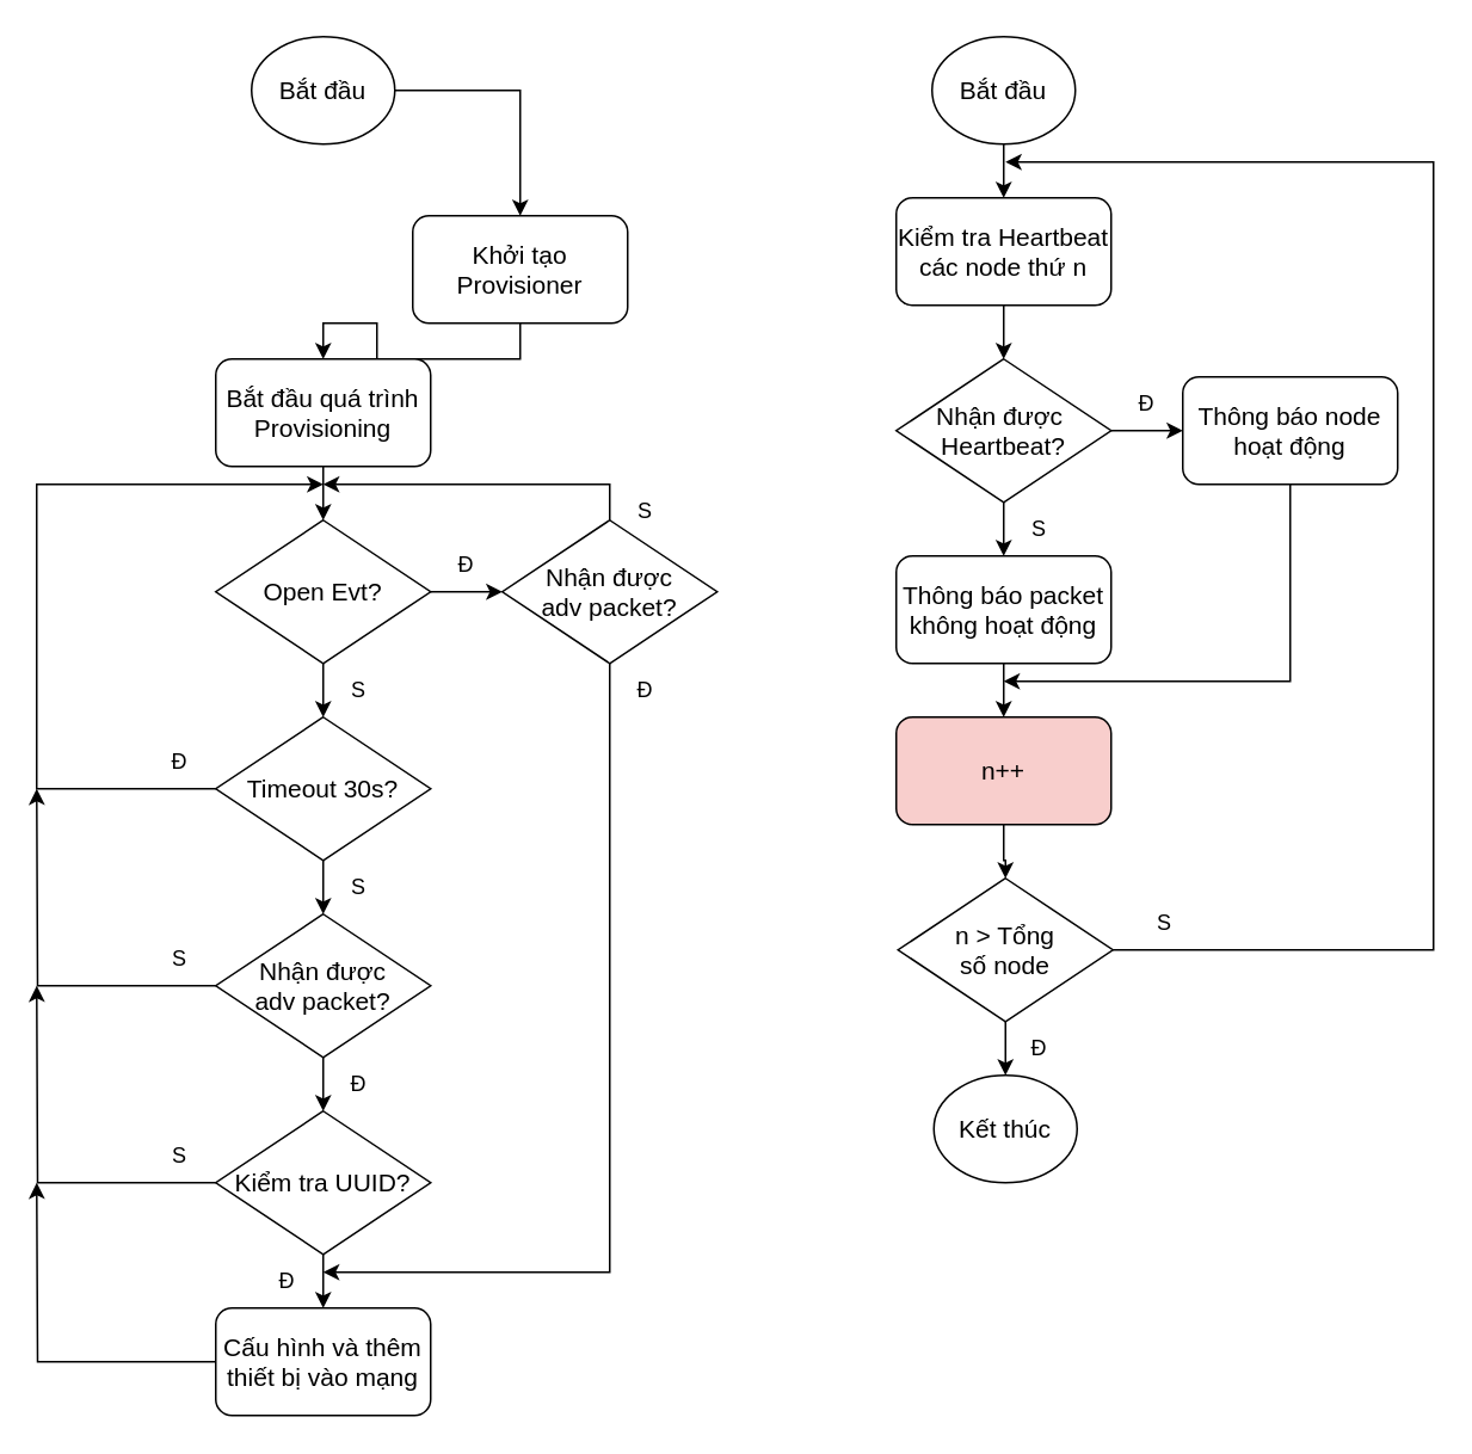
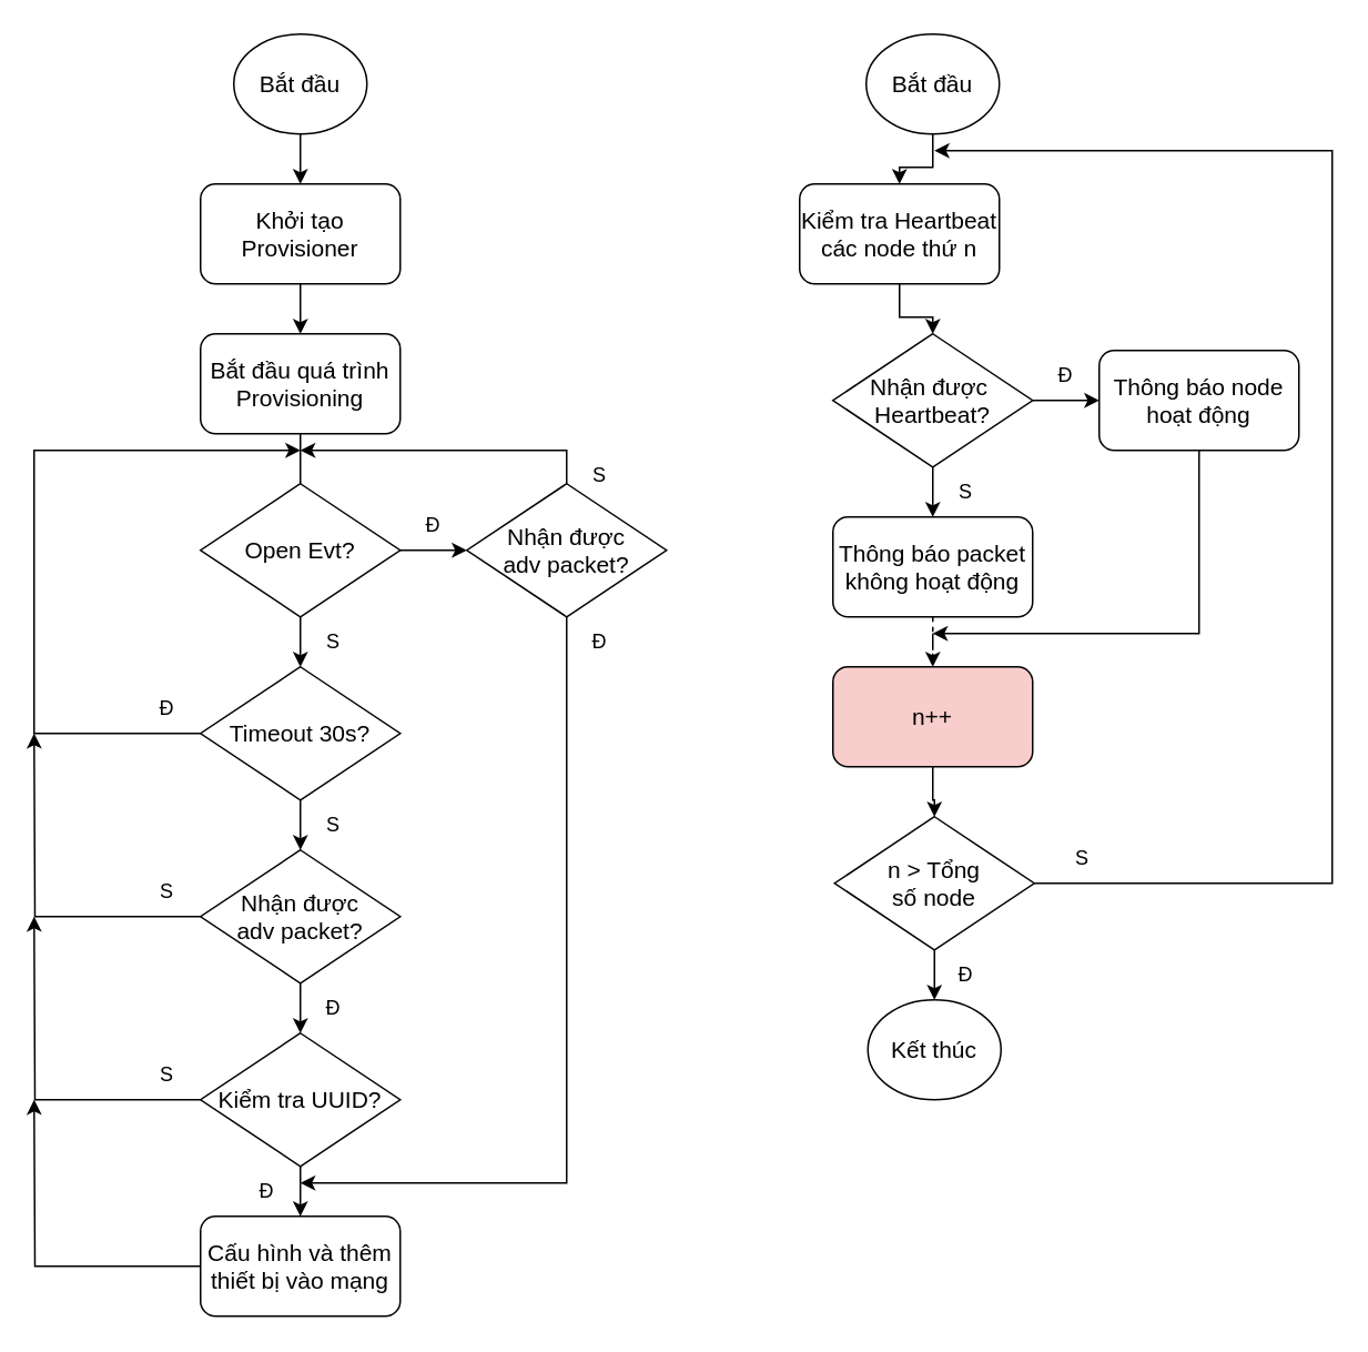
  <mxCell id="0" />
  <mxCell id="1" parent="0" />
  <mxCell id="2" value="" style="edgeStyle=orthogonalEdgeStyle;rounded=0;orthogonalLoop=1;jettySize=auto;html=1;" edge="1" parent="1" source="3" target="5"><mxGeometry relative="1" as="geometry" /></mxCell>
  <mxCell id="3" value="&lt;font style=&quot;font-size: 14px;&quot;&gt;Bắt đầu&lt;/font&gt;" style="ellipse;whiteSpace=wrap;html=1;" vertex="1" parent="1"><mxGeometry x="140" y="20" width="80" height="60" as="geometry" /></mxCell>
  <mxCell id="4" value="" style="edgeStyle=orthogonalEdgeStyle;rounded=0;orthogonalLoop=1;jettySize=auto;html=1;" edge="1" parent="1" source="5" target="7"><mxGeometry relative="1" as="geometry" /></mxCell>
- <mxCell id="5" value="&lt;font style=&quot;font-size: 14px;&quot;&gt;Khởi tạo Provisioner&lt;/font&gt;" style="rounded=1;whiteSpace=wrap;html=1;" vertex="1" parent="1"><mxGeometry x="230" y="120" width="120" height="60" as="geometry" /></mxCell>
- <mxCell id="6" value="" style="edgeStyle=orthogonalEdgeStyle;rounded=0;orthogonalLoop=1;jettySize=auto;html=1;" edge="1" parent="1" source="7" target="10"><mxGeometry relative="1" as="geometry" /></mxCell>
+ <mxCell id="5" value="&lt;font style=&quot;font-size: 14px;&quot;&gt;Khởi tạo Provisioner&lt;/font&gt;" style="rounded=1;whiteSpace=wrap;html=1;" vertex="1" parent="1"><mxGeometry x="120" y="110" width="120" height="60" as="geometry" /></mxCell>
+ <mxCell id="6" value="" style="edgeStyle=orthogonalEdgeStyle;rounded=0;orthogonalLoop=1;jettySize=auto;html=1;endArrow=none;" edge="1" parent="1" source="7" target="10"><mxGeometry relative="1" as="geometry" /></mxCell>
  <mxCell id="7" value="&lt;font style=&quot;font-size: 14px;&quot;&gt;Bắt đầu quá trình Provisioning&lt;/font&gt;" style="rounded=1;whiteSpace=wrap;html=1;" vertex="1" parent="1"><mxGeometry x="120" y="200" width="120" height="60" as="geometry" /></mxCell>
  <mxCell id="8" value="" style="edgeStyle=orthogonalEdgeStyle;rounded=0;orthogonalLoop=1;jettySize=auto;html=1;" edge="1" parent="1" source="10" target="13"><mxGeometry relative="1" as="geometry" /></mxCell>
  <mxCell id="9" value="" style="edgeStyle=orthogonalEdgeStyle;rounded=0;orthogonalLoop=1;jettySize=auto;html=1;" edge="1" parent="1" source="10" target="24"><mxGeometry relative="1" as="geometry" /></mxCell>
  <mxCell id="10" value="&lt;font style=&quot;font-size: 14px;&quot;&gt;Open Evt?&lt;/font&gt;" style="rhombus;whiteSpace=wrap;html=1;" vertex="1" parent="1"><mxGeometry x="120" y="290" width="120" height="80" as="geometry" /></mxCell>
  <mxCell id="11" value="" style="edgeStyle=orthogonalEdgeStyle;rounded=0;orthogonalLoop=1;jettySize=auto;html=1;" edge="1" parent="1" source="13" target="16"><mxGeometry relative="1" as="geometry" /></mxCell>
  <mxCell id="12" style="edgeStyle=orthogonalEdgeStyle;rounded=0;orthogonalLoop=1;jettySize=auto;html=1;" edge="1" parent="1" source="13"><mxGeometry relative="1" as="geometry"><mxPoint x="180" y="270" as="targetPoint" /><Array as="points"><mxPoint y="440" x="20" /><mxPoint y="270" x="20" /><mxPoint x="180" y="270" /></Array></mxGeometry></mxCell>
  <mxCell id="13" value="&lt;font style=&quot;font-size: 14px;&quot;&gt;Timeout 30s?&lt;/font&gt;" style="rhombus;whiteSpace=wrap;html=1;" vertex="1" parent="1"><mxGeometry x="120" y="400" width="120" height="80" as="geometry" /></mxCell>
  <mxCell id="14" value="" style="edgeStyle=orthogonalEdgeStyle;rounded=0;orthogonalLoop=1;jettySize=auto;html=1;" edge="1" parent="1" source="16" target="21"><mxGeometry relative="1" as="geometry" /></mxCell>
  <mxCell id="15" style="edgeStyle=orthogonalEdgeStyle;rounded=0;orthogonalLoop=1;jettySize=auto;html=1;" edge="1" parent="1" source="16"><mxGeometry relative="1" as="geometry"><mxPoint y="440" as="targetPoint" x="20" /></mxGeometry></mxCell>
  <mxCell id="16" value="&lt;font style=&quot;font-size: 14px;&quot;&gt;Nhận được&lt;br&gt;adv packet?&lt;/font&gt;" style="rhombus;whiteSpace=wrap;html=1;" vertex="1" parent="1"><mxGeometry x="120" y="510" width="120" height="80" as="geometry" /></mxCell>
  <mxCell id="17" style="edgeStyle=orthogonalEdgeStyle;rounded=0;orthogonalLoop=1;jettySize=auto;html=1;" edge="1" parent="1" source="18"><mxGeometry relative="1" as="geometry"><mxPoint y="660" as="targetPoint" x="20" /></mxGeometry></mxCell>
  <mxCell id="18" value="&lt;font style=&quot;font-size: 14px;&quot;&gt;Cấu hình và thêm thiết bị vào mạng&lt;/font&gt;" style="rounded=1;whiteSpace=wrap;html=1;" vertex="1" parent="1"><mxGeometry x="120" y="730" width="120" height="60" as="geometry" /></mxCell>
  <mxCell id="19" value="" style="edgeStyle=orthogonalEdgeStyle;rounded=0;orthogonalLoop=1;jettySize=auto;html=1;" edge="1" parent="1" source="21" target="18"><mxGeometry relative="1" as="geometry" /></mxCell>
  <mxCell id="20" style="edgeStyle=orthogonalEdgeStyle;rounded=0;orthogonalLoop=1;jettySize=auto;html=1;" edge="1" parent="1" source="21"><mxGeometry relative="1" as="geometry"><mxPoint y="550" as="targetPoint" x="20" /></mxGeometry></mxCell>
  <mxCell id="21" value="&lt;span style=&quot;font-size: 14px;&quot;&gt;Kiểm tra UUID?&lt;/span&gt;" style="rhombus;whiteSpace=wrap;html=1;" vertex="1" parent="1"><mxGeometry x="120" y="620" width="120" height="80" as="geometry" /></mxCell>
  <mxCell id="22" value="" style="edgeStyle=orthogonalEdgeStyle;rounded=0;orthogonalLoop=1;jettySize=auto;html=1;" edge="1" parent="1" source="24"><mxGeometry relative="1" as="geometry"><mxPoint x="180" y="710" as="targetPoint" /><Array as="points"><mxPoint x="340" y="710" /><mxPoint x="340" y="710" /></Array></mxGeometry></mxCell>
  <mxCell id="23" style="edgeStyle=orthogonalEdgeStyle;rounded=0;orthogonalLoop=1;jettySize=auto;html=1;" edge="1" parent="1" source="24"><mxGeometry relative="1" as="geometry"><mxPoint x="180" y="270" as="targetPoint" /><Array as="points"><mxPoint x="340" y="270" /></Array></mxGeometry></mxCell>
  <mxCell id="24" value="&lt;font style=&quot;font-size: 14px;&quot;&gt;Nhận được&lt;br&gt;adv packet?&lt;/font&gt;" style="rhombus;whiteSpace=wrap;html=1;" vertex="1" parent="1"><mxGeometry x="280" y="290" width="120" height="80" as="geometry" /></mxCell>
  <mxCell id="25" value="S" style="text;html=1;strokeColor=none;fillColor=none;align=center;verticalAlign=middle;whiteSpace=wrap;rounded=0;" vertex="1" parent="1"><mxGeometry x="170" y="370" width="60" height="30" as="geometry" /></mxCell>
  <mxCell id="26" value="S" style="text;html=1;strokeColor=none;fillColor=none;align=center;verticalAlign=middle;whiteSpace=wrap;rounded=0;" vertex="1" parent="1"><mxGeometry x="170" y="480" width="60" height="30" as="geometry" /></mxCell>
  <mxCell id="27" value="S" style="text;html=1;strokeColor=none;fillColor=none;align=center;verticalAlign=middle;whiteSpace=wrap;rounded=0;" vertex="1" parent="1"><mxGeometry x="70" y="520" width="60" height="30" as="geometry" /></mxCell>
  <mxCell id="28" value="S" style="text;html=1;strokeColor=none;fillColor=none;align=center;verticalAlign=middle;whiteSpace=wrap;rounded=0;" vertex="1" parent="1"><mxGeometry x="70" y="630" width="60" height="30" as="geometry" /></mxCell>
  <mxCell id="29" value="S" style="text;html=1;strokeColor=none;fillColor=none;align=center;verticalAlign=middle;whiteSpace=wrap;rounded=0;" vertex="1" parent="1"><mxGeometry x="330" y="270" width="60" height="30" as="geometry" /></mxCell>
  <mxCell id="30" value="Đ" style="text;html=1;strokeColor=none;fillColor=none;align=center;verticalAlign=middle;whiteSpace=wrap;rounded=0;" vertex="1" parent="1"><mxGeometry x="70" y="410" width="60" height="30" as="geometry" /></mxCell>
  <mxCell id="31" value="Đ" style="text;html=1;strokeColor=none;fillColor=none;align=center;verticalAlign=middle;whiteSpace=wrap;rounded=0;" vertex="1" parent="1"><mxGeometry x="130" y="700" width="60" height="30" as="geometry" /></mxCell>
  <mxCell id="32" value="Đ" style="text;html=1;strokeColor=none;fillColor=none;align=center;verticalAlign=middle;whiteSpace=wrap;rounded=0;" vertex="1" parent="1"><mxGeometry x="330" y="370" width="60" height="30" as="geometry" /></mxCell>
  <mxCell id="33" value="Đ" style="text;html=1;strokeColor=none;fillColor=none;align=center;verticalAlign=middle;whiteSpace=wrap;rounded=0;" vertex="1" parent="1"><mxGeometry x="230" y="300" width="60" height="30" as="geometry" /></mxCell>
  <mxCell id="34" value="Đ" style="text;html=1;strokeColor=none;fillColor=none;align=center;verticalAlign=middle;whiteSpace=wrap;rounded=0;" vertex="1" parent="1"><mxGeometry x="170" y="590" width="60" height="30" as="geometry" /></mxCell>
  <mxCell id="35" value="" style="edgeStyle=orthogonalEdgeStyle;rounded=0;orthogonalLoop=1;jettySize=auto;html=1;" edge="1" parent="1" source="36" target="38"><mxGeometry relative="1" as="geometry" /></mxCell>
  <mxCell id="36" value="&lt;font style=&quot;font-size: 14px;&quot;&gt;Bắt đầu&lt;/font&gt;" style="ellipse;whiteSpace=wrap;html=1;" vertex="1" parent="1"><mxGeometry x="520" y="20" width="80" height="60" as="geometry" /></mxCell>
  <mxCell id="37" value="" style="edgeStyle=orthogonalEdgeStyle;rounded=0;orthogonalLoop=1;jettySize=auto;html=1;" edge="1" parent="1" source="38" target="41"><mxGeometry relative="1" as="geometry" /></mxCell>
- <mxCell id="38" value="&lt;font style=&quot;font-size: 14px;&quot;&gt;Kiểm tra Heartbeat&lt;br&gt;các node thứ n&lt;/font&gt;" style="rounded=1;whiteSpace=wrap;html=1;" vertex="1" parent="1"><mxGeometry x="500" y="110" width="120" height="60" as="geometry" /></mxCell>
+ <mxCell id="38" value="&lt;font style=&quot;font-size: 14px;&quot;&gt;Kiểm tra Heartbeat&lt;br&gt;các node thứ n&lt;/font&gt;" style="rounded=1;whiteSpace=wrap;html=1;" vertex="1" parent="1"><mxGeometry x="480" y="110" width="120" height="60" as="geometry" /></mxCell>
  <mxCell id="39" value="" style="edgeStyle=orthogonalEdgeStyle;rounded=0;orthogonalLoop=1;jettySize=auto;html=1;" edge="1" parent="1" source="41" target="43"><mxGeometry relative="1" as="geometry" /></mxCell>
  <mxCell id="40" value="" style="edgeStyle=orthogonalEdgeStyle;rounded=0;orthogonalLoop=1;jettySize=auto;html=1;" edge="1" parent="1" source="41" target="54"><mxGeometry relative="1" as="geometry" /></mxCell>
  <mxCell id="41" value="&lt;span style=&quot;font-size: 14px;&quot;&gt;Nhận được&amp;nbsp;&lt;br&gt;Heartbeat?&lt;br&gt;&lt;/span&gt;" style="rhombus;whiteSpace=wrap;html=1;" vertex="1" parent="1"><mxGeometry x="500" y="200" width="120" height="80" as="geometry" /></mxCell>
- <mxCell id="42" value="" style="edgeStyle=orthogonalEdgeStyle;rounded=0;orthogonalLoop=1;jettySize=auto;html=1;" edge="1" parent="1" source="43" target="46"><mxGeometry relative="1" as="geometry" /></mxCell>
+ <mxCell id="42" value="" style="edgeStyle=orthogonalEdgeStyle;rounded=0;orthogonalLoop=1;jettySize=auto;html=1;dashed=1;" edge="1" parent="1" source="43" target="46"><mxGeometry relative="1" as="geometry" /></mxCell>
  <mxCell id="43" value="&lt;span style=&quot;font-size: 14px;&quot;&gt;Thông báo packet không hoạt động&lt;/span&gt;" style="rounded=1;whiteSpace=wrap;html=1;" vertex="1" parent="1"><mxGeometry x="500" y="310" width="120" height="60" as="geometry" /></mxCell>
  <mxCell id="44" value="&lt;font style=&quot;font-size: 14px;&quot;&gt;Kết thúc&lt;/font&gt;" style="ellipse;whiteSpace=wrap;html=1;" vertex="1" parent="1"><mxGeometry x="521" y="600" width="80" height="60" as="geometry" /></mxCell>
  <mxCell id="45" value="" style="edgeStyle=orthogonalEdgeStyle;rounded=0;orthogonalLoop=1;jettySize=auto;html=1;" edge="1" parent="1" source="46" target="49"><mxGeometry relative="1" as="geometry" /></mxCell>
  <mxCell id="46" value="&lt;span style=&quot;font-size: 14px;&quot;&gt;n++&lt;/span&gt;" style="rounded=1;whiteSpace=wrap;html=1;fillColor=#f8cecc;" vertex="1" parent="1"><mxGeometry x="500" y="400" width="120" height="60" as="geometry" /></mxCell>
  <mxCell id="47" value="" style="edgeStyle=orthogonalEdgeStyle;rounded=0;orthogonalLoop=1;jettySize=auto;html=1;" edge="1" parent="1" source="49" target="44"><mxGeometry relative="1" as="geometry" /></mxCell>
  <mxCell id="48" style="edgeStyle=orthogonalEdgeStyle;rounded=0;orthogonalLoop=1;jettySize=auto;html=1;" edge="1" parent="1" source="49"><mxGeometry relative="1" as="geometry"><mxPoint x="561" y="90" as="targetPoint" /><Array as="points"><mxPoint x="800" y="530" /><mxPoint x="800" y="90" /></Array></mxGeometry></mxCell>
  <mxCell id="49" value="&lt;span style=&quot;font-size: 14px;&quot;&gt;n &amp;gt; Tổng&lt;br&gt;số node&lt;br&gt;&lt;/span&gt;" style="rhombus;whiteSpace=wrap;html=1;" vertex="1" parent="1"><mxGeometry x="501" y="490" width="120" height="80" as="geometry" /></mxCell>
  <mxCell id="50" value="S" style="text;html=1;strokeColor=none;fillColor=none;align=center;verticalAlign=middle;whiteSpace=wrap;rounded=0;" vertex="1" parent="1"><mxGeometry x="620" y="500" width="60" height="30" as="geometry" /></mxCell>
  <mxCell id="51" value="Đ" style="text;html=1;strokeColor=none;fillColor=none;align=center;verticalAlign=middle;whiteSpace=wrap;rounded=0;" vertex="1" parent="1"><mxGeometry x="550" y="570" width="60" height="30" as="geometry" /></mxCell>
  <mxCell id="52" value="S" style="text;html=1;strokeColor=none;fillColor=none;align=center;verticalAlign=middle;whiteSpace=wrap;rounded=0;" vertex="1" parent="1"><mxGeometry x="550" y="280" width="60" height="30" as="geometry" /></mxCell>
  <mxCell id="53" style="edgeStyle=orthogonalEdgeStyle;rounded=0;orthogonalLoop=1;jettySize=auto;html=1;" edge="1" parent="1" source="54"><mxGeometry relative="1" as="geometry"><mxPoint x="560" y="380" as="targetPoint" /><Array as="points"><mxPoint x="720" y="380" /></Array></mxGeometry></mxCell>
  <mxCell id="54" value="&lt;span style=&quot;font-size: 14px;&quot;&gt;Thông báo node hoạt động&lt;/span&gt;" style="rounded=1;whiteSpace=wrap;html=1;" vertex="1" parent="1"><mxGeometry x="660" y="210" width="120" height="60" as="geometry" /></mxCell>
  <mxCell id="55" value="Đ" style="text;html=1;strokeColor=none;fillColor=none;align=center;verticalAlign=middle;whiteSpace=wrap;rounded=0;" vertex="1" parent="1"><mxGeometry x="610" y="210" width="60" height="30" as="geometry" /></mxCell>
